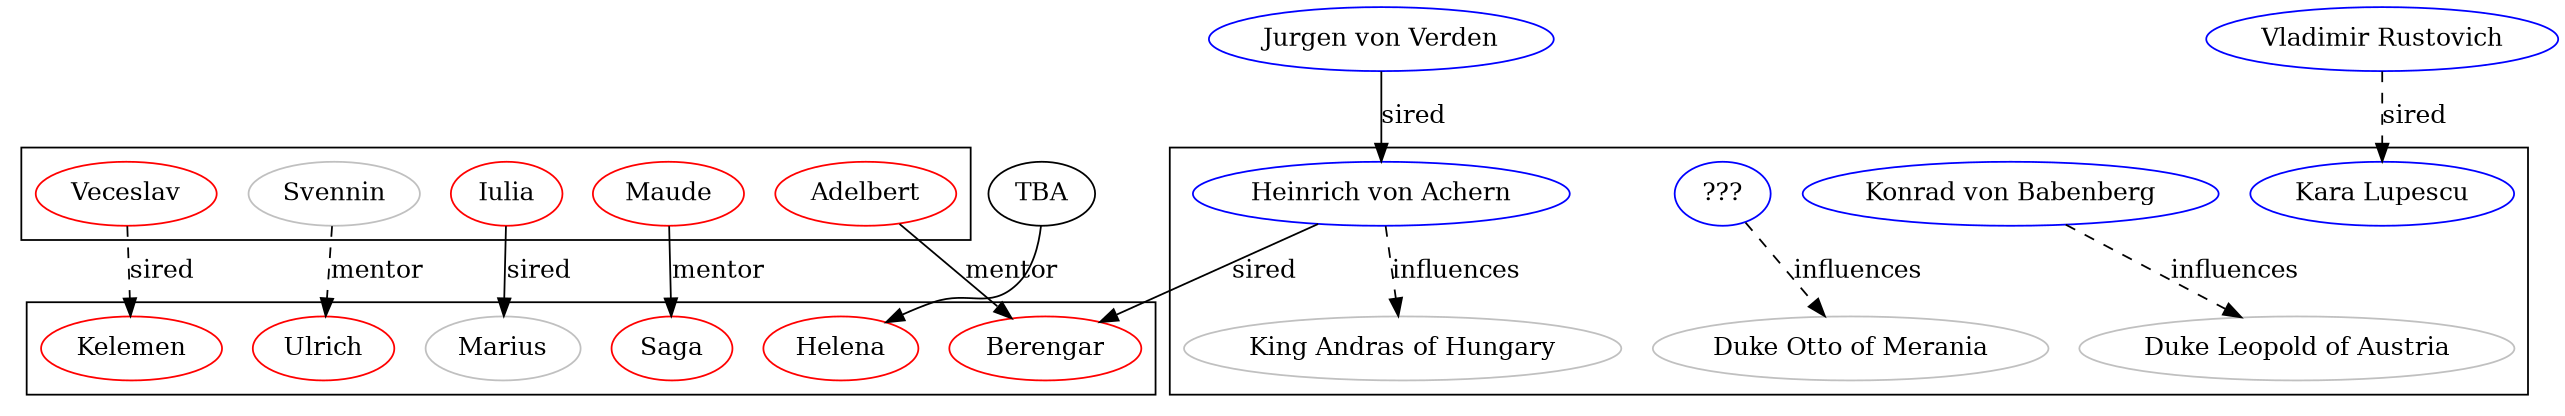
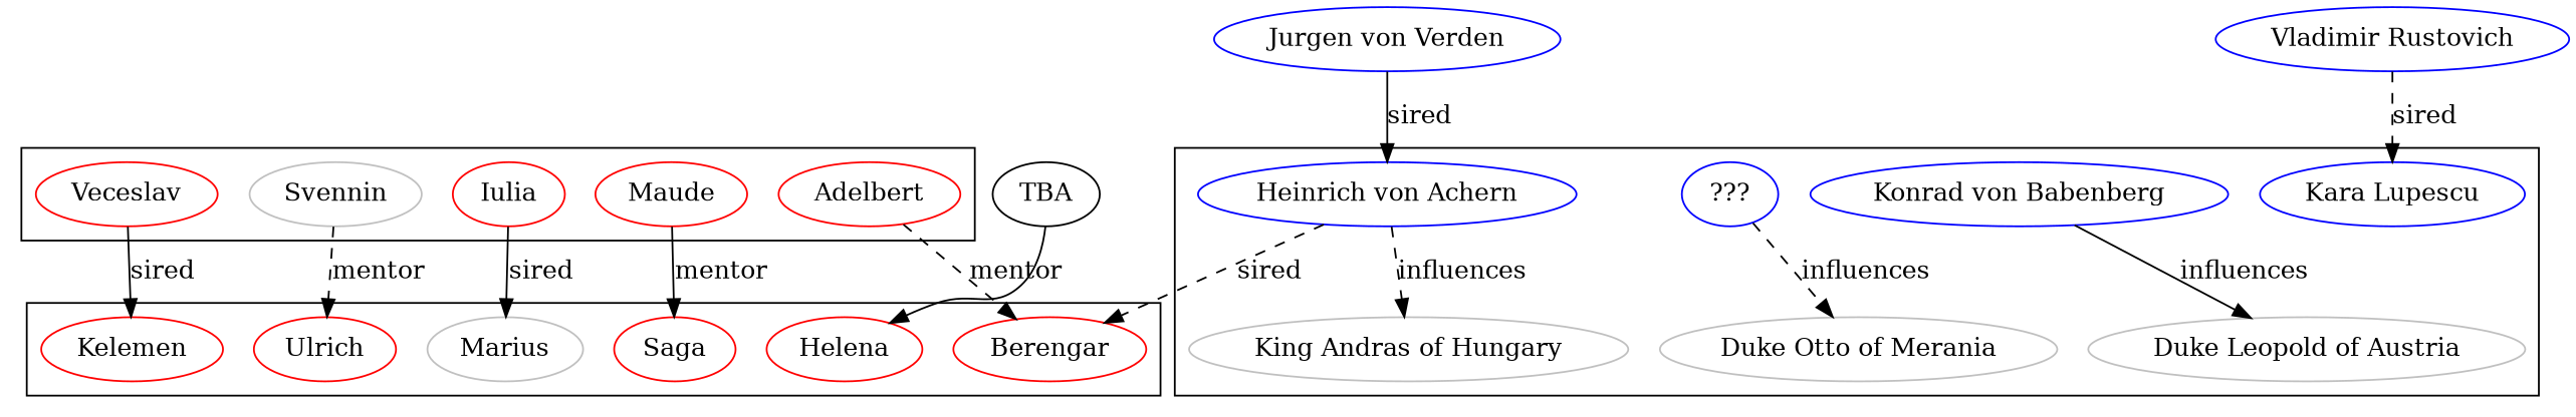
  digraph {
    splines=true
    node [color=red]
    n1 [label=Veceslav]
    n2 [color=grey label=Svennin]
    n3 [label=Iulia]
    n4 [label=Maude]
    n5 [label=Adelbert]
    n6 [label=Kelemen]
    n7 [label=Ulrich]
    n8 [color=grey label=Marius]
    n9 [label=Saga]
    n10 [label=Helena]
    n11 [label=Berengar]
    n12 [color=grey label="Duke Leopold of Austria"]
    n13 [color=grey label="Duke Otto of Merania"]
    n14 [color=grey label="King Andras of Hungary"]
    n15 [color=blue label="Heinrich von Achern"]
    n16 [color=blue label="Kara Lupescu"]
    n17 [color=blue label="Konrad von Babenberg"]
    n18 [color=blue label="???"]
    TBA [color=""]
    n20 [color=blue label="Jurgen von Verden"]
    n21 [color=blue label="Vladimir Rustovich"]
    subgraph cluster_1 {
      n1
      n2
      n3
      n4
      n5
    }
    subgraph cluster_2 {
      n6
      n7
      n8
      n9
      n10
      n11
    }
    subgraph cluster_3 {
      n15
      n16
      n17
      n18
      subgraph sub_4 {
        rank=same
        n12
        n13
        n14
      }
    }
-   n1 -> n6 [label=sired style=dashed]
+   n1 -> n6 [label=sired]
    n2 -> n7 [label=mentor style=dashed]
    n3 -> n8 [label=sired]
    n4 -> n9 [label=mentor]
-   n5 -> n11 [label=mentor]
-   n15 -> n11 [label=sired]
+   n5 -> n11 [label=mentor style=dashed]
+   n15 -> n11 [label=sired style=dashed]
    n15 -> n14 [label=influences style=dashed]
-   n17 -> n12 [label=influences style=dashed]
+   n17 -> n12 [label=influences style=solid]
    n18 -> n13 [label=influences style=dashed]
    TBA -> n10
    n20 -> n15 [label=sired]
    n21 -> n16 [label=sired style=dashed]
  }
